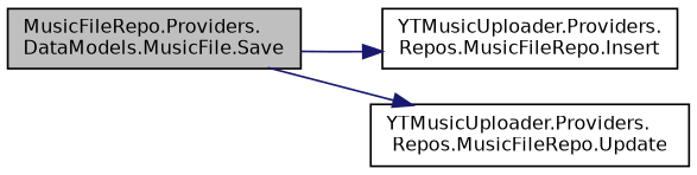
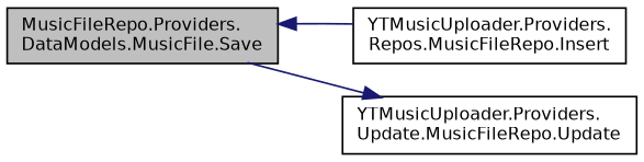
  digraph {
    rankdir=LR
    node [color=black fillcolor=white fontname=Helvetica fontsize=10 shape=record style=filled]
    edge [color=midnightblue fontname=Helvetica fontsize=10 labelfontname=Helvetica labelfontsize=10 style=solid]
    n1 [fillcolor=grey75 fontcolor=black height=0.2 label="MusicFileRepo.Providers.\lDataModels.MusicFile.Save" width=0.4]
    n2 [height=0.2 label="YTMusicUploader.Providers.\lRepos.MusicFileRepo.Insert" width=0.4]
-   n3 [height=0.2 label="YTMusicUploader.Providers.\lRepos.MusicFileRepo.Update" width=0.4]
-   n1 -> n2
+   n3 [height=0.2 label="YTMusicUploader.Providers.\lUpdate.MusicFileRepo.Update" width=0.4]
+   n2 -> n1
    n1 -> n3
  }
